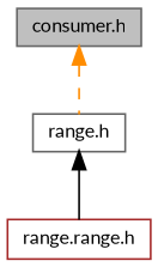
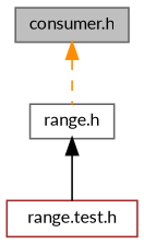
  digraph {
    fontname=Lato
    node [color=gray40 fillcolor=white fontname=Lato fontsize=10 shape=record style=filled]
    edge [dir=back fontname=Lato fontsize=10 labelfontname=Helvetica labelfontsize=10]
    n1 [fillcolor=grey75 fontcolor=black height=0.2 label="consumer.h" width=0.4]
    n2 [height=0.2 label="range.h" width=0.4]
-   n3 [color=brown height=0.2 label="range.range.h" width=0.4]
+   n3 [color=brown height=0.2 label="range.test.h" width=0.4]
    n1 -> n2 [color=darkorange style=dashed]
    n2 -> n3 [color=black style=solid]
  }
